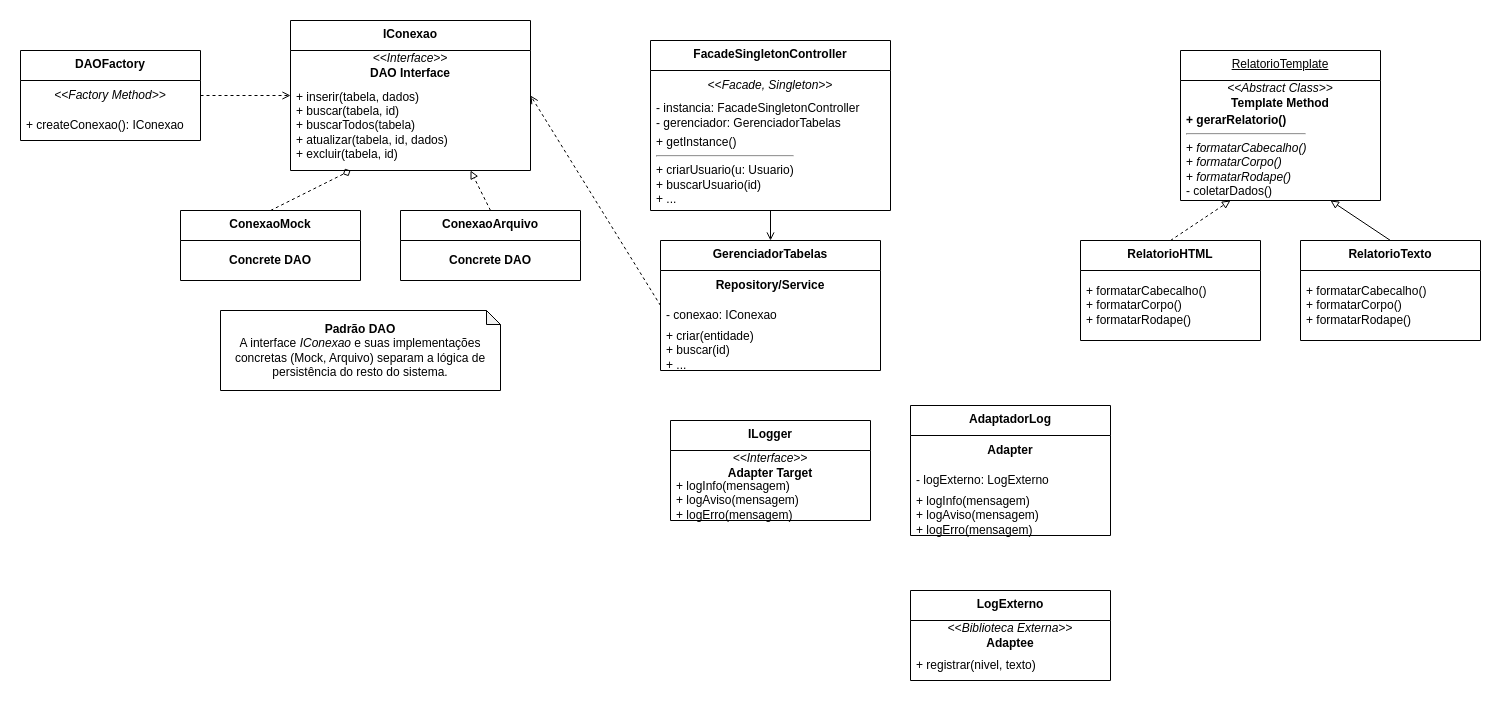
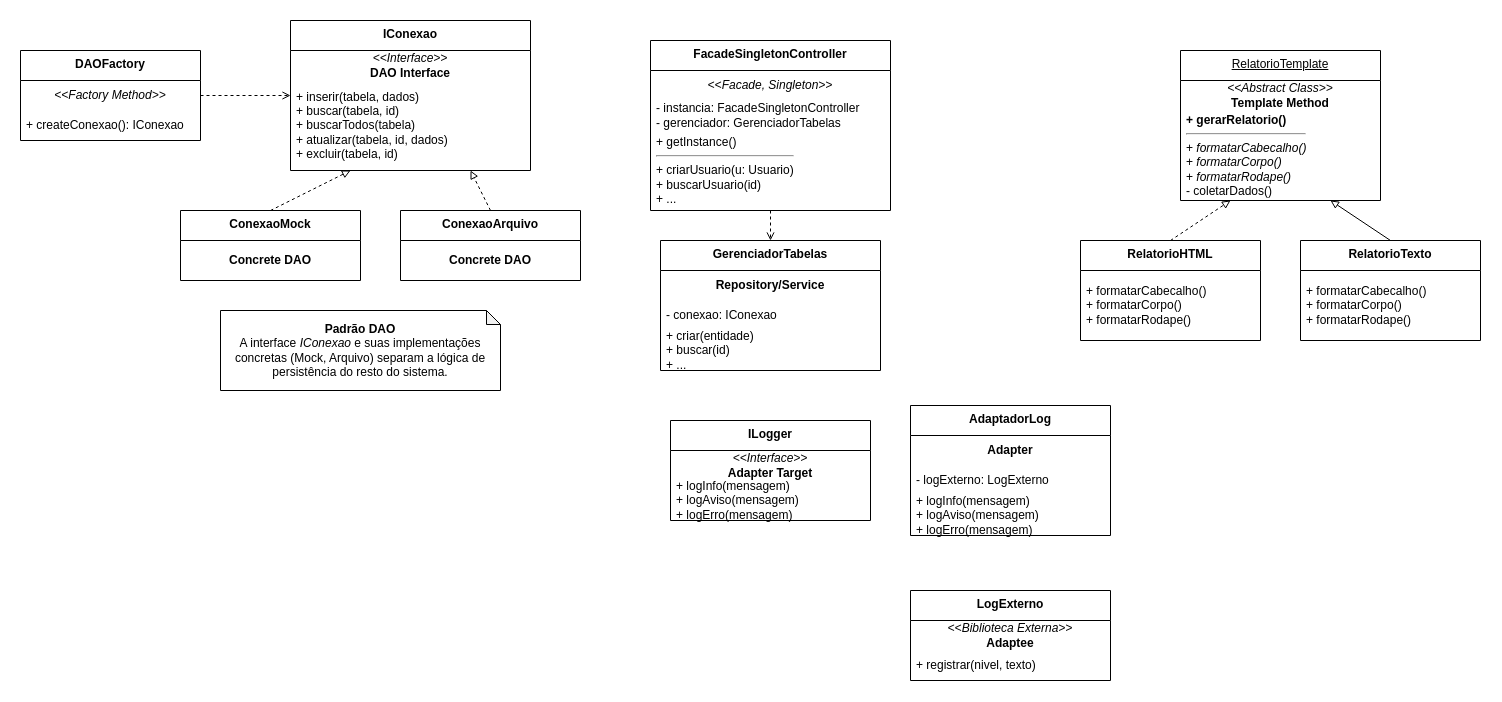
  <mxCell id="0" />
  <mxCell id="1" parent="0" />
  <mxCell id="2" value="DAOFactory" style="swimlane;fontStyle=1;align=center;verticalAlign=top;childLayout=stackLayout;horizontal=1;startSize=30;horizontalStack=0;resizeParent=1;resizeParentMax=0;resizeLast=0;collapsible=0;marginBottom=0;html=1;whiteSpace=wrap;" parent="1" vertex="1"><mxGeometry x="20" y="50" width="180" height="90" as="geometry" /></mxCell>
  <mxCell id="3" value="&lt;i&gt;&amp;lt;&amp;lt;Factory Method&amp;gt;&amp;gt;&lt;/i&gt;" style="text;html=1;strokeColor=none;fillColor=none;align=center;verticalAlign=middle;whiteSpace=wrap;rounded=0;" parent="2" vertex="1"><mxGeometry y="30" width="180" height="30" as="geometry" /></mxCell>
  <mxCell id="4" value="+ createConexao(): IConexao" style="text;html=1;strokeColor=none;fillColor=none;align=left;verticalAlign=middle;whiteSpace=wrap;rounded=0;spacingLeft=4;" parent="2" vertex="1"><mxGeometry y="60" width="180" height="30" as="geometry" /></mxCell>
  <mxCell id="5" value="IConexao" style="swimlane;fontStyle=1;align=center;verticalAlign=top;childLayout=stackLayout;horizontal=1;startSize=30;horizontalStack=0;resizeParent=1;resizeParentMax=0;resizeLast=0;collapsible=0;marginBottom=0;html=1;whiteSpace=wrap;" parent="1" vertex="1"><mxGeometry x="290" y="20" width="240" height="150" as="geometry" /></mxCell>
  <mxCell id="6" value="&lt;i&gt;&amp;lt;&amp;lt;Interface&amp;gt;&amp;gt;&lt;/i&gt;&lt;br&gt;&lt;b&gt;DAO Interface&lt;/b&gt;" style="text;html=1;strokeColor=none;fillColor=none;align=center;verticalAlign=middle;whiteSpace=wrap;rounded=0;" parent="5" vertex="1"><mxGeometry y="30" width="240" height="30" as="geometry" /></mxCell>
  <mxCell id="7" value="+ inserir(tabela, dados)&lt;br&gt;+ buscar(tabela, id)&lt;br&gt;+ buscarTodos(tabela)&lt;br&gt;+ atualizar(tabela, id, dados)&lt;br&gt;+ excluir(tabela, id)" style="text;html=1;strokeColor=none;fillColor=none;align=left;verticalAlign=middle;whiteSpace=wrap;rounded=0;spacingLeft=4;" parent="5" vertex="1"><mxGeometry y="60" width="240" height="90" as="geometry" /></mxCell>
  <mxCell id="8" value="ConexaoMock" style="swimlane;fontStyle=1;align=center;verticalAlign=top;childLayout=stackLayout;horizontal=1;startSize=30;horizontalStack=0;resizeParent=1;resizeParentMax=0;resizeLast=0;collapsible=0;marginBottom=0;html=1;whiteSpace=wrap;" parent="1" vertex="1"><mxGeometry x="180" y="210" width="180" height="70" as="geometry" /></mxCell>
  <mxCell id="9" value="&lt;b&gt;Concrete DAO&lt;/b&gt;" style="text;html=1;strokeColor=none;fillColor=none;align=center;verticalAlign=middle;whiteSpace=wrap;rounded=0;" parent="8" vertex="1"><mxGeometry y="30" width="180" height="40" as="geometry" /></mxCell>
  <mxCell id="10" value="ConexaoArquivo" style="swimlane;fontStyle=1;align=center;verticalAlign=top;childLayout=stackLayout;horizontal=1;startSize=30;horizontalStack=0;resizeParent=1;resizeParentMax=0;resizeLast=0;collapsible=0;marginBottom=0;html=1;whiteSpace=wrap;" parent="1" vertex="1"><mxGeometry x="400" y="210" width="180" height="70" as="geometry" /></mxCell>
  <mxCell id="11" value="&lt;b&gt;Concrete DAO&lt;/b&gt;" style="text;html=1;strokeColor=none;fillColor=none;align=center;verticalAlign=middle;whiteSpace=wrap;rounded=0;" parent="10" vertex="1"><mxGeometry y="30" width="180" height="40" as="geometry" /></mxCell>
  <mxCell id="12" value="FacadeSingletonController" style="swimlane;fontStyle=1;align=center;verticalAlign=top;childLayout=stackLayout;horizontal=1;startSize=30;horizontalStack=0;resizeParent=1;resizeParentMax=0;resizeLast=0;collapsible=0;marginBottom=0;html=1;whiteSpace=wrap;" parent="1" vertex="1"><mxGeometry x="650" y="40" width="240" height="170" as="geometry" /></mxCell>
  <mxCell id="13" value="&lt;i&gt;&amp;lt;&amp;lt;Facade, Singleton&amp;gt;&amp;gt;&lt;/i&gt;" style="text;html=1;strokeColor=none;fillColor=none;align=center;verticalAlign=middle;whiteSpace=wrap;rounded=0;" parent="12" vertex="1"><mxGeometry y="30" width="240" height="30" as="geometry" /></mxCell>
  <mxCell id="14" value="- instancia: FacadeSingletonController&lt;br&gt;- gerenciador: GerenciadorTabelas" style="text;html=1;strokeColor=none;fillColor=none;align=left;verticalAlign=middle;whiteSpace=wrap;rounded=0;spacingLeft=4;" parent="12" vertex="1"><mxGeometry y="60" width="240" height="30" as="geometry" /></mxCell>
  <mxCell id="15" value="+ getInstance()&lt;hr&gt;+ criarUsuario(u: Usuario)&lt;br&gt;+ buscarUsuario(id)&lt;br&gt;+ ..." style="text;html=1;strokeColor=none;fillColor=none;align=left;verticalAlign=middle;whiteSpace=wrap;rounded=0;spacingLeft=4;" parent="12" vertex="1"><mxGeometry y="90" width="240" height="80" as="geometry" /></mxCell>
  <mxCell id="16" value="RelatorioTemplate" style="swimlane;fontStyle=1;align=center;verticalAlign=top;childLayout=stackLayout;horizontal=1;startSize=30;horizontalStack=0;resizeParent=1;resizeParentMax=0;resizeLast=0;collapsible=0;marginBottom=0;html=1;whiteSpace=wrap;fontStyle=4;" parent="1" vertex="1"><mxGeometry x="1180" y="50" width="200" height="150" as="geometry" /></mxCell>
  <mxCell id="17" value="&lt;i&gt;&amp;lt;&amp;lt;Abstract Class&amp;gt;&amp;gt;&lt;/i&gt;&lt;br&gt;&lt;b&gt;Template Method&lt;/b&gt;" style="text;html=1;strokeColor=none;fillColor=none;align=center;verticalAlign=middle;whiteSpace=wrap;rounded=0;" parent="16" vertex="1"><mxGeometry y="30" width="200" height="30" as="geometry" /></mxCell>
  <mxCell id="18" value="&lt;b&gt;+ gerarRelatorio()&lt;/b&gt;&lt;hr&gt;+ &lt;i&gt;formatarCabecalho()&lt;/i&gt;&lt;br&gt;+ &lt;i&gt;formatarCorpo()&lt;/i&gt;&lt;br&gt;+ &lt;i&gt;formatarRodape()&lt;/i&gt;&lt;br&gt;- coletarDados()" style="text;html=1;strokeColor=none;fillColor=none;align=left;verticalAlign=middle;whiteSpace=wrap;rounded=0;spacingLeft=4;" parent="16" vertex="1"><mxGeometry y="60" width="200" height="90" as="geometry" /></mxCell>
  <mxCell id="19" value="RelatorioHTML" style="swimlane;fontStyle=1;align=center;verticalAlign=top;childLayout=stackLayout;horizontal=1;startSize=30;horizontalStack=0;resizeParent=1;resizeParentMax=0;resizeLast=0;collapsible=0;marginBottom=0;html=1;whiteSpace=wrap;" parent="1" vertex="1"><mxGeometry x="1080" y="240" width="180" height="100" as="geometry" /></mxCell>
  <mxCell id="20" value="+ formatarCabecalho()&lt;br&gt;+ formatarCorpo()&lt;br&gt;+ formatarRodape()" style="text;html=1;strokeColor=none;fillColor=none;align=left;verticalAlign=middle;whiteSpace=wrap;rounded=0;spacingLeft=4;" parent="19" vertex="1"><mxGeometry y="30" width="180" height="70" as="geometry" /></mxCell>
  <mxCell id="21" value="RelatorioTexto" style="swimlane;fontStyle=1;align=center;verticalAlign=top;childLayout=stackLayout;horizontal=1;startSize=30;horizontalStack=0;resizeParent=1;resizeParentMax=0;resizeLast=0;collapsible=0;marginBottom=0;html=1;whiteSpace=wrap;" parent="1" vertex="1"><mxGeometry x="1300" y="240" width="180" height="100" as="geometry" /></mxCell>
  <mxCell id="22" value="+ formatarCabecalho()&lt;br&gt;+ formatarCorpo()&lt;br&gt;+ formatarRodape()" style="text;html=1;strokeColor=none;fillColor=none;align=left;verticalAlign=middle;whiteSpace=wrap;rounded=0;spacingLeft=4;" parent="21" vertex="1"><mxGeometry y="30" width="180" height="70" as="geometry" /></mxCell>
  <mxCell id="23" value="ILogger" style="swimlane;fontStyle=1;align=center;verticalAlign=top;childLayout=stackLayout;horizontal=1;startSize=30;horizontalStack=0;resizeParent=1;resizeParentMax=0;resizeLast=0;collapsible=0;marginBottom=0;html=1;whiteSpace=wrap;" parent="1" vertex="1"><mxGeometry x="670" y="420" width="200" height="100" as="geometry" /></mxCell>
  <mxCell id="24" value="&lt;i&gt;&amp;lt;&amp;lt;Interface&amp;gt;&amp;gt;&lt;/i&gt;&lt;br&gt;&lt;b&gt;Adapter Target&lt;/b&gt;" style="text;html=1;strokeColor=none;fillColor=none;align=center;verticalAlign=middle;whiteSpace=wrap;rounded=0;" parent="23" vertex="1"><mxGeometry y="30" width="200" height="30" as="geometry" /></mxCell>
  <mxCell id="25" value="+ logInfo(mensagem)&lt;br&gt;+ logAviso(mensagem)&lt;br&gt;+ logErro(mensagem)" style="text;html=1;strokeColor=none;fillColor=none;align=left;verticalAlign=middle;whiteSpace=wrap;rounded=0;spacingLeft=4;" parent="23" vertex="1"><mxGeometry y="60" width="200" height="40" as="geometry" /></mxCell>
  <mxCell id="26" value="AdaptadorLog" style="swimlane;fontStyle=1;align=center;verticalAlign=top;childLayout=stackLayout;horizontal=1;startSize=30;horizontalStack=0;resizeParent=1;resizeParentMax=0;resizeLast=0;collapsible=0;marginBottom=0;html=1;whiteSpace=wrap;" parent="1" vertex="1"><mxGeometry x="910" y="405" width="200" height="130" as="geometry" /></mxCell>
  <mxCell id="27" value="&lt;b&gt;Adapter&lt;/b&gt;" style="text;html=1;strokeColor=none;fillColor=none;align=center;verticalAlign=middle;whiteSpace=wrap;rounded=0;" parent="26" vertex="1"><mxGeometry y="30" width="200" height="30" as="geometry" /></mxCell>
  <mxCell id="28" value="- logExterno: LogExterno" style="text;html=1;strokeColor=none;fillColor=none;align=left;verticalAlign=middle;whiteSpace=wrap;rounded=0;spacingLeft=4;" parent="26" vertex="1"><mxGeometry y="60" width="200" height="30" as="geometry" /></mxCell>
  <mxCell id="29" value="+ logInfo(mensagem)&lt;br&gt;+ logAviso(mensagem)&lt;br&gt;+ logErro(mensagem)" style="text;html=1;strokeColor=none;fillColor=none;align=left;verticalAlign=middle;whiteSpace=wrap;rounded=0;spacingLeft=4;" parent="26" vertex="1"><mxGeometry y="90" width="200" height="40" as="geometry" /></mxCell>
  <mxCell id="30" value="LogExterno" style="swimlane;fontStyle=1;align=center;verticalAlign=top;childLayout=stackLayout;horizontal=1;startSize=30;horizontalStack=0;resizeParent=1;resizeParentMax=0;resizeLast=0;collapsible=0;marginBottom=0;html=1;whiteSpace=wrap;" parent="1" vertex="1"><mxGeometry x="910" y="590" width="200" height="90" as="geometry" /></mxCell>
  <mxCell id="31" value="&lt;i&gt;&amp;lt;&amp;lt;Biblioteca Externa&amp;gt;&amp;gt;&lt;/i&gt;&lt;br&gt;&lt;b&gt;Adaptee&lt;/b&gt;" style="text;html=1;strokeColor=none;fillColor=none;align=center;verticalAlign=middle;whiteSpace=wrap;rounded=0;" parent="30" vertex="1"><mxGeometry y="30" width="200" height="30" as="geometry" /></mxCell>
  <mxCell id="32" value="+ registrar(nivel, texto)" style="text;html=1;strokeColor=none;fillColor=none;align=left;verticalAlign=middle;whiteSpace=wrap;rounded=0;spacingLeft=4;" parent="30" vertex="1"><mxGeometry y="60" width="200" height="30" as="geometry" /></mxCell>
  <mxCell id="33" style="endArrow=open;endFill=0;dashed=1;html=1;rounded=0;exitX=1;exitY=0.5;exitDx=0;exitDy=0;entryX=0;entryY=0.5;entryDx=0;entryDy=0;" parent="1" source="2" target="5" edge="1"><mxGeometry relative="1" as="geometry" /></mxCell>
- <mxCell id="34" style="endArrow=diamond;endFill=0;html=1;rounded=0;exitX=0.5;exitY=0;exitDx=0;exitDy=0;entryX=0.25;entryY=1;entryDx=0;entryDy=0;dashed=1;" parent="1" source="8" target="5" edge="1"><mxGeometry relative="1" as="geometry" /></mxCell>
+ <mxCell id="34" style="endArrow=block;endFill=0;html=1;rounded=0;exitX=0.5;exitY=0;exitDx=0;exitDy=0;entryX=0.25;entryY=1;entryDx=0;entryDy=0;dashed=1;" parent="1" source="8" target="5" edge="1"><mxGeometry relative="1" as="geometry" /></mxCell>
  <mxCell id="35" style="endArrow=block;endFill=0;html=1;rounded=0;exitX=0.5;exitY=0;exitDx=0;exitDy=0;entryX=0.75;entryY=1;entryDx=0;entryDy=0;dashed=1;" parent="1" source="10" target="5" edge="1"><mxGeometry relative="1" as="geometry" /></mxCell>
  <mxCell id="36" style="endArrow=block;endFill=0;html=1;rounded=0;exitX=0.5;exitY=0;exitDx=0;exitDy=0;entryX=0.25;entryY=1;entryDx=0;entryDy=0;dashed=1;" parent="1" source="19" target="16" edge="1"><mxGeometry relative="1" as="geometry" /></mxCell>
  <mxCell id="37" style="endArrow=block;endFill=0;html=1;rounded=0;exitX=0.5;exitY=0;exitDx=0;exitDy=0;entryX=0.75;entryY=1;entryDx=0;entryDy=0;" parent="1" source="21" target="16" edge="1"><mxGeometry relative="1" as="geometry" /></mxCell>
  <mxCell id="38" value="GerenciadorTabelas" style="swimlane;fontStyle=1;align=center;verticalAlign=top;childLayout=stackLayout;horizontal=1;startSize=30;horizontalStack=0;resizeParent=1;resizeParentMax=0;resizeLast=0;collapsible=0;marginBottom=0;html=1;whiteSpace=wrap;" parent="1" vertex="1"><mxGeometry x="660" y="240" width="220" height="130" as="geometry" /></mxCell>
  <mxCell id="39" value="&lt;b&gt;Repository/Service&lt;/b&gt;" style="text;html=1;strokeColor=none;fillColor=none;align=center;verticalAlign=middle;whiteSpace=wrap;rounded=0;" parent="38" vertex="1"><mxGeometry y="30" width="220" height="30" as="geometry" /></mxCell>
  <mxCell id="40" value="- conexao: IConexao" style="text;html=1;strokeColor=none;fillColor=none;align=left;verticalAlign=middle;whiteSpace=wrap;rounded=0;spacingLeft=4;" parent="38" vertex="1"><mxGeometry y="60" width="220" height="30" as="geometry" /></mxCell>
  <mxCell id="41" value="+ criar(entidade)&lt;br&gt;+ buscar(id)&lt;br&gt;+ ..." style="text;html=1;strokeColor=none;fillColor=none;align=left;verticalAlign=middle;whiteSpace=wrap;rounded=0;spacingLeft=4;" parent="38" vertex="1"><mxGeometry y="90" width="220" height="40" as="geometry" /></mxCell>
- <mxCell id="42" style="endArrow=open;endFill=0;dashed=0;html=1;rounded=0;exitX=0.5;exitY=1;exitDx=0;exitDy=0;entryX=0.5;entryY=0;entryDx=0;entryDy=0;" parent="1" source="12" target="38" edge="1"><mxGeometry relative="1" as="geometry" /></mxCell>
- <mxCell id="43" style="endArrow=open;endFill=0;dashed=1;html=1;rounded=0;exitX=0;exitY=0.5;exitDx=0;exitDy=0;entryX=1;entryY=0.5;entryDx=0;entryDy=0;" parent="1" source="38" target="5" edge="1"><mxGeometry relative="1" as="geometry" /></mxCell>
+ <mxCell id="42" style="endArrow=open;endFill=0;dashed=1;html=1;rounded=0;exitX=0.5;exitY=1;exitDx=0;exitDy=0;entryX=0.5;entryY=0;entryDx=0;entryDy=0;" parent="1" source="12" target="38" edge="1"><mxGeometry relative="1" as="geometry" /></mxCell>
  <mxCell id="44" value="&lt;b&gt;Padrão DAO&lt;/b&gt;&lt;br&gt;A interface &lt;i&gt;IConexao&lt;/i&gt; e suas implementações concretas (Mock, Arquivo) separam a lógica de persistência do resto do sistema." style="shape=note;whiteSpace=wrap;html=1;backgroundOutline=1;darkOpacity=0.05;size=14;" parent="1" vertex="1"><mxGeometry x="220" y="310" width="280" height="80" as="geometry" /></mxCell>
